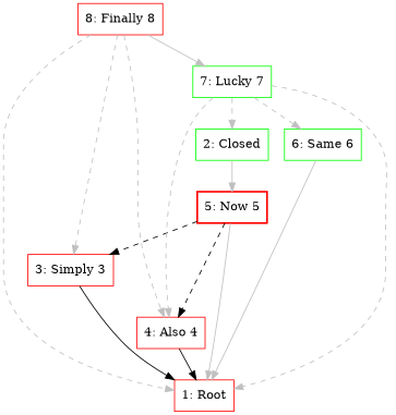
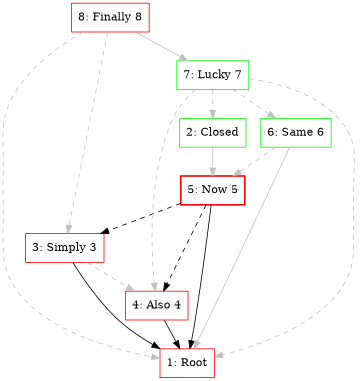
  digraph {
    node [color=red shape=box]
    edge [color=gray style=dashed]
    n1 [label="1: Root"]
    n2 [color=green label="2: Closed"]
    n3 [label="5: Now 5" style=bold]
    n4 [label="3: Simply 3"]
    n5 [label="4: Also 4"]
    n6 [color=green label="6: Same 6"]
    n7 [color=green label="7: Lucky 7"]
    n8 [label="8: Finally 8"]
    n2 -> n3 [style=""]
-   n3 -> n1 [style=""]
+   n3 -> n1 [color=black style=""]
    n3 -> n4 [color=black]
    n3 -> n5 [color=black]
    n4 -> n1 [color=black style=""]
    n5 -> n1 [color=black style=""]
    n6 -> n1 [style=""]
+   n6 -> n3
    n7 -> n1
    n7 -> n2
    n7 -> n5
    n7 -> n6
    n8 -> n1
    n8 -> n4
-   n8 -> n5
+   n4 -> n5
    n8 -> n7 [style=""]
  }
